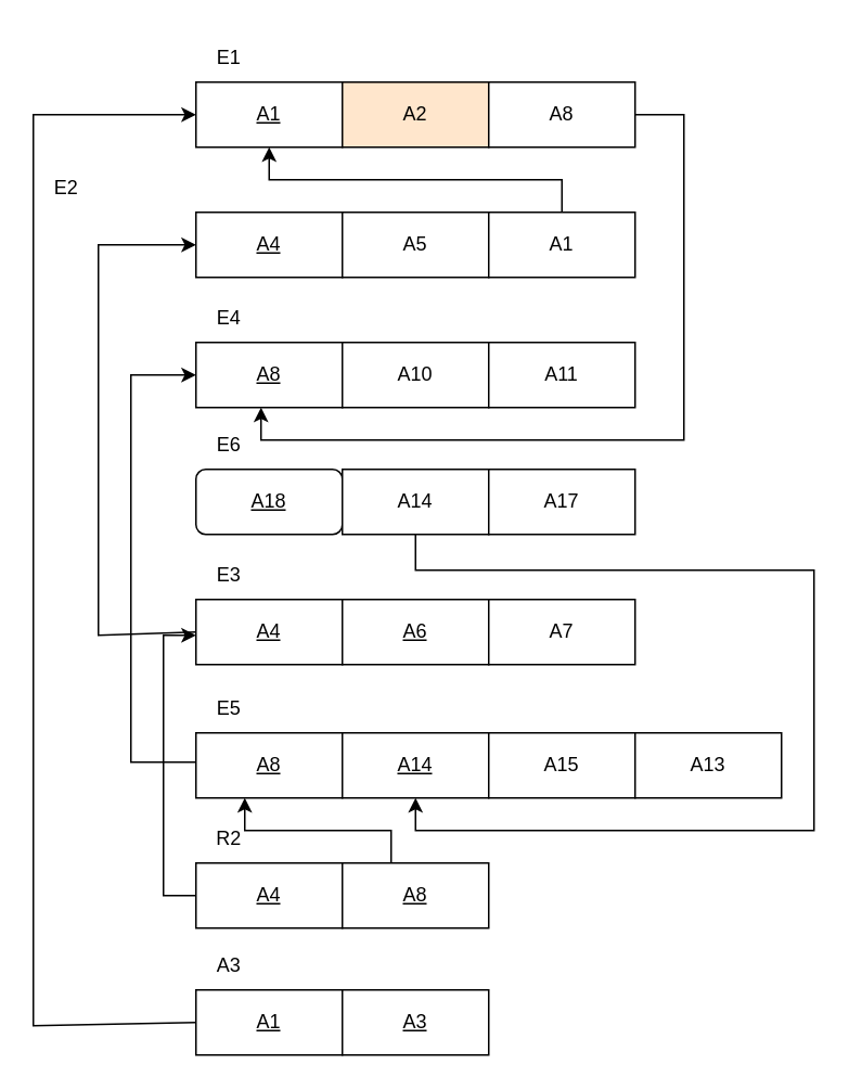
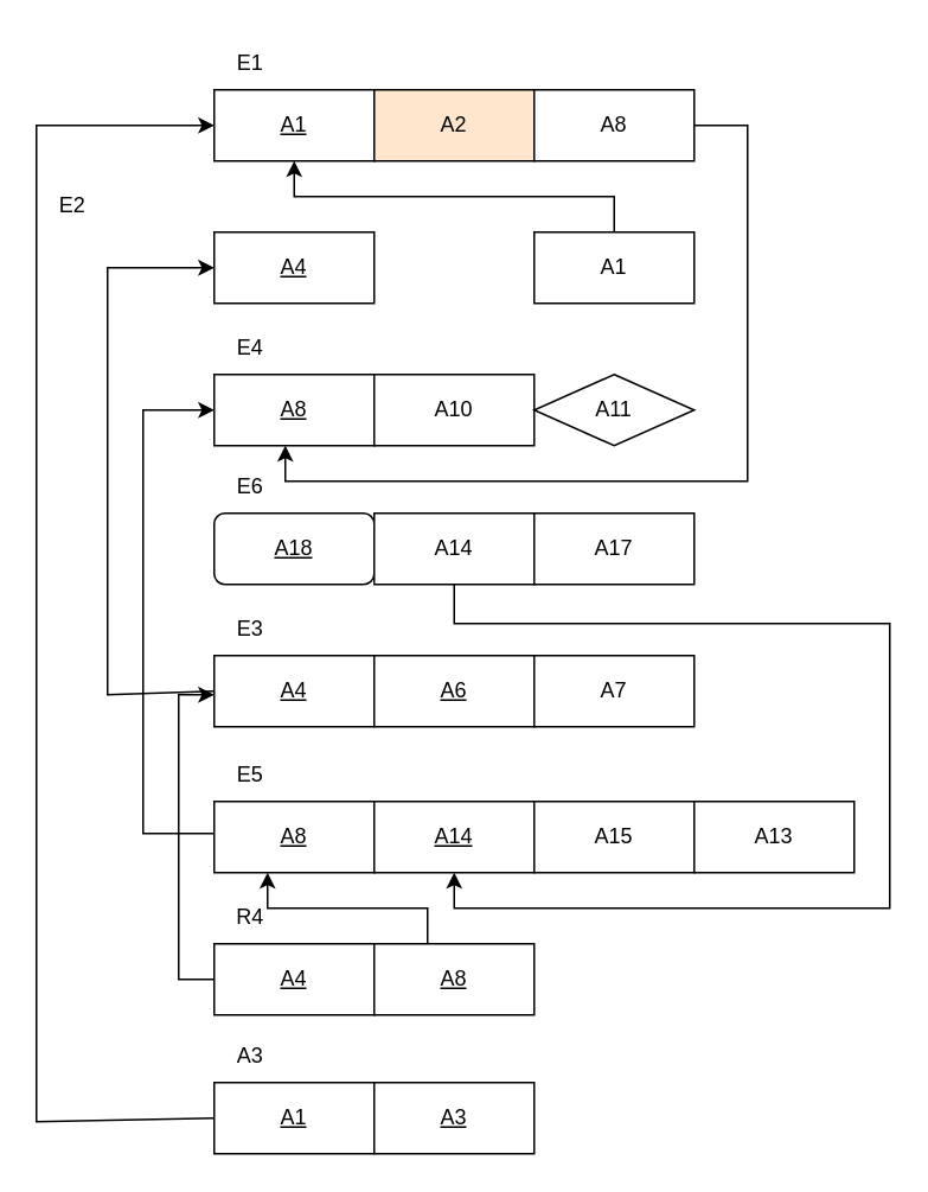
  <mxCell id="0" />
  <mxCell id="1" parent="0" />
  <mxCell id="2" value="&lt;u&gt;A1&lt;/u&gt;" style="rounded=0;whiteSpace=wrap;html=1;movable=1;resizable=1;rotatable=1;deletable=1;editable=1;locked=0;connectable=1;" vertex="1" parent="1"><mxGeometry x="120" y="50" width="90" height="40" as="geometry" /></mxCell>
  <mxCell id="3" value="A2" style="rounded=0;whiteSpace=wrap;html=1;movable=1;resizable=1;rotatable=1;deletable=1;editable=1;locked=0;connectable=1;fillColor=#ffe6cc;" vertex="1" parent="1"><mxGeometry x="210" y="50" width="90" height="40" as="geometry" /></mxCell>
  <mxCell id="4" value="E1" style="text;html=1;align=center;verticalAlign=middle;resizable=0;points=[];autosize=1;strokeColor=none;fillColor=none;" vertex="1" parent="1"><mxGeometry x="120" y="20" width="40" height="30" as="geometry" /></mxCell>
  <mxCell id="5" value="&lt;u&gt;A4&lt;/u&gt;" style="rounded=0;whiteSpace=wrap;html=1;movable=1;resizable=1;rotatable=1;deletable=1;editable=1;locked=0;connectable=1;" vertex="1" parent="1"><mxGeometry x="120" y="130" width="90" height="40" as="geometry" /></mxCell>
  <mxCell id="6" value="E2" style="text;html=1;align=center;verticalAlign=middle;resizable=0;points=[];autosize=1;strokeColor=none;fillColor=none;" vertex="1" parent="1"><mxGeometry x="20" y="100" width="40" height="30" as="geometry" /></mxCell>
- <mxCell id="7" value="A5" style="rounded=0;whiteSpace=wrap;html=1;movable=1;resizable=1;rotatable=1;deletable=1;editable=1;locked=0;connectable=1;" vertex="1" parent="1"><mxGeometry x="210" y="130" width="90" height="40" as="geometry" /></mxCell>
  <mxCell id="8" value="&lt;u&gt;A8&lt;/u&gt;" style="rounded=0;whiteSpace=wrap;html=1;movable=1;resizable=1;rotatable=1;deletable=1;editable=1;locked=0;connectable=1;" vertex="1" parent="1"><mxGeometry x="120" y="210" width="90" height="40" as="geometry" /></mxCell>
  <mxCell id="9" value="A10" style="rounded=0;whiteSpace=wrap;html=1;movable=1;resizable=1;rotatable=1;deletable=1;editable=1;locked=0;connectable=1;" vertex="1" parent="1"><mxGeometry x="210" y="210" width="90" height="40" as="geometry" /></mxCell>
  <mxCell id="10" value="E4" style="text;html=1;align=center;verticalAlign=middle;resizable=0;points=[];autosize=1;strokeColor=none;fillColor=none;" vertex="1" parent="1"><mxGeometry x="120" y="180" width="40" height="30" as="geometry" /></mxCell>
  <mxCell id="11" value="E6" style="text;html=1;align=center;verticalAlign=middle;resizable=0;points=[];autosize=1;strokeColor=none;fillColor=none;" vertex="1" parent="1"><mxGeometry x="120" y="258" width="40" height="30" as="geometry" /></mxCell>
  <mxCell id="12" value="&lt;u&gt;A18&lt;/u&gt;" style="whiteSpace=wrap;html=1;movable=1;resizable=1;rotatable=1;deletable=1;editable=1;locked=0;connectable=1;rounded=1;" vertex="1" parent="1"><mxGeometry x="120" y="288" width="90" height="40" as="geometry" /></mxCell>
- <mxCell id="13" value="A11" style="rounded=0;whiteSpace=wrap;html=1;movable=1;resizable=1;rotatable=1;deletable=1;editable=1;locked=0;connectable=1;" vertex="1" parent="1"><mxGeometry x="300" y="210" width="90" height="40" as="geometry" /></mxCell>
+ <mxCell id="13" value="A11" style="rhombus;whiteSpace=wrap;html=1;movable=1;resizable=1;rotatable=1;deletable=1;editable=1;locked=0;connectable=1;" vertex="1" parent="1"><mxGeometry x="300" y="210" width="90" height="40" as="geometry" /></mxCell>
  <mxCell id="14" value="E3" style="text;html=1;align=center;verticalAlign=middle;resizable=0;points=[];autosize=1;strokeColor=none;fillColor=none;" vertex="1" parent="1"><mxGeometry x="120" y="338" width="40" height="30" as="geometry" /></mxCell>
  <mxCell id="15" value="&lt;u&gt;A4&lt;/u&gt;" style="rounded=0;whiteSpace=wrap;html=1;movable=1;resizable=1;rotatable=1;deletable=1;editable=1;locked=0;connectable=1;" vertex="1" parent="1"><mxGeometry x="120" y="368" width="90" height="40" as="geometry" /></mxCell>
  <mxCell id="16" value="&lt;u&gt;A6&lt;/u&gt;" style="rounded=0;whiteSpace=wrap;html=1;movable=1;resizable=1;rotatable=1;deletable=1;editable=1;locked=0;connectable=1;" vertex="1" parent="1"><mxGeometry x="210" y="368" width="90" height="40" as="geometry" /></mxCell>
  <mxCell id="17" value="A7" style="rounded=0;whiteSpace=wrap;html=1;movable=1;resizable=1;rotatable=1;deletable=1;editable=1;locked=0;connectable=1;" vertex="1" parent="1"><mxGeometry x="300" y="368" width="90" height="40" as="geometry" /></mxCell>
  <mxCell id="18" value="" style="endArrow=classic;html=1;rounded=0;exitX=0;exitY=0.5;exitDx=0;exitDy=0;entryX=0;entryY=0.5;entryDx=0;entryDy=0;" edge="1" parent="1" source="15" target="5"><mxGeometry width="50" height="50" relative="1" as="geometry"><mxPoint x="150" y="210" as="sourcePoint" /><mxPoint x="60" y="390" as="targetPoint" /><Array as="points"><mxPoint x="60" y="390" /><mxPoint x="60" y="260" /><mxPoint x="60" y="150" /></Array></mxGeometry></mxCell>
  <mxCell id="19" value="E5" style="text;html=1;align=center;verticalAlign=middle;resizable=0;points=[];autosize=1;strokeColor=none;fillColor=none;" vertex="1" parent="1"><mxGeometry x="120" y="420" width="40" height="30" as="geometry" /></mxCell>
  <mxCell id="20" value="&lt;u&gt;A8&lt;/u&gt;" style="rounded=0;whiteSpace=wrap;html=1;movable=1;resizable=1;rotatable=1;deletable=1;editable=1;locked=0;connectable=1;" vertex="1" parent="1"><mxGeometry x="120" y="450" width="90" height="40" as="geometry" /></mxCell>
  <mxCell id="21" value="&lt;u&gt;A14&lt;/u&gt;" style="rounded=0;whiteSpace=wrap;html=1;movable=1;resizable=1;rotatable=1;deletable=1;editable=1;locked=0;connectable=1;" vertex="1" parent="1"><mxGeometry x="210" y="450" width="90" height="40" as="geometry" /></mxCell>
  <mxCell id="22" value="A15" style="rounded=0;whiteSpace=wrap;html=1;movable=1;resizable=1;rotatable=1;deletable=1;editable=1;locked=0;connectable=1;" vertex="1" parent="1"><mxGeometry x="300" y="450" width="90" height="40" as="geometry" /></mxCell>
  <mxCell id="23" value="" style="endArrow=classic;html=1;rounded=0;exitX=0;exitY=0.5;exitDx=0;exitDy=0;entryX=0;entryY=0.5;entryDx=0;entryDy=0;" edge="1" parent="1"><mxGeometry width="50" height="50" relative="1" as="geometry"><mxPoint x="120" y="468" as="sourcePoint" /><mxPoint x="120" y="230" as="targetPoint" /><Array as="points"><mxPoint x="80" y="468" /><mxPoint x="80" y="410" /><mxPoint x="80" y="280" /><mxPoint x="80" y="230" /></Array></mxGeometry></mxCell>
  <mxCell id="24" value="A8" style="rounded=0;whiteSpace=wrap;html=1;movable=1;resizable=1;rotatable=1;deletable=1;editable=1;locked=0;connectable=1;" vertex="1" parent="1"><mxGeometry x="300" y="50" width="90" height="40" as="geometry" /></mxCell>
  <mxCell id="25" value="" style="endArrow=classic;html=1;rounded=0;exitX=1;exitY=0.5;exitDx=0;exitDy=0;entryX=0.5;entryY=1;entryDx=0;entryDy=0;" edge="1" parent="1" source="24"><mxGeometry width="50" height="50" relative="1" as="geometry"><mxPoint x="385" y="70" as="sourcePoint" /><mxPoint x="160" y="250" as="targetPoint" /><Array as="points"><mxPoint x="420" y="70" /><mxPoint x="420" y="160" /><mxPoint x="420" y="270" /><mxPoint x="160" y="270" /></Array></mxGeometry></mxCell>
  <mxCell id="26" value="A1" style="rounded=0;whiteSpace=wrap;html=1;movable=1;resizable=1;rotatable=1;deletable=1;editable=1;locked=0;connectable=1;" vertex="1" parent="1"><mxGeometry x="300" y="130" width="90" height="40" as="geometry" /></mxCell>
  <mxCell id="27" value="" style="endArrow=classic;html=1;rounded=0;exitX=0.5;exitY=0;exitDx=0;exitDy=0;entryX=0.5;entryY=1;entryDx=0;entryDy=0;" edge="1" parent="1" source="26" target="2"><mxGeometry width="50" height="50" relative="1" as="geometry"><mxPoint x="210" y="310" as="sourcePoint" /><mxPoint x="260" y="260" as="targetPoint" /><Array as="points"><mxPoint x="345" y="110" /><mxPoint x="165" y="110" /></Array></mxGeometry></mxCell>
  <mxCell id="28" value="A14" style="rounded=0;whiteSpace=wrap;html=1;movable=1;resizable=1;rotatable=1;deletable=1;editable=1;locked=0;connectable=1;" vertex="1" parent="1"><mxGeometry x="210" y="288" width="90" height="40" as="geometry" /></mxCell>
  <mxCell id="29" value="A17" style="rounded=0;whiteSpace=wrap;html=1;movable=1;resizable=1;rotatable=1;deletable=1;editable=1;locked=0;connectable=1;" vertex="1" parent="1"><mxGeometry x="300" y="288" width="90" height="40" as="geometry" /></mxCell>
  <mxCell id="30" value="" style="endArrow=classic;html=1;rounded=0;exitX=0.5;exitY=1;exitDx=0;exitDy=0;entryX=0.5;entryY=1;entryDx=0;entryDy=0;" edge="1" parent="1" source="28" target="21"><mxGeometry width="50" height="50" relative="1" as="geometry"><mxPoint x="210" y="310" as="sourcePoint" /><mxPoint x="260" y="260" as="targetPoint" /><Array as="points"><mxPoint x="255" y="350" /><mxPoint x="420" y="350" /><mxPoint x="500" y="350" /><mxPoint x="500" y="410" /><mxPoint x="500" y="510" /><mxPoint x="420" y="510" /><mxPoint x="255" y="510" /></Array></mxGeometry></mxCell>
  <mxCell id="31" value="A13" style="rounded=0;whiteSpace=wrap;html=1;movable=1;resizable=1;rotatable=1;deletable=1;editable=1;locked=0;connectable=1;" vertex="1" parent="1"><mxGeometry x="390" y="450" width="90" height="40" as="geometry" /></mxCell>
- <mxCell id="32" value="R2" style="text;html=1;align=center;verticalAlign=middle;resizable=0;points=[];autosize=1;strokeColor=none;fillColor=none;" vertex="1" parent="1"><mxGeometry x="120" y="500" width="40" height="30" as="geometry" /></mxCell>
+ <mxCell id="32" value="R4" style="text;html=1;align=center;verticalAlign=middle;resizable=0;points=[];autosize=1;strokeColor=none;fillColor=none;" vertex="1" parent="1"><mxGeometry x="120" y="500" width="40" height="30" as="geometry" /></mxCell>
  <mxCell id="33" value="&lt;u&gt;A4&lt;/u&gt;" style="rounded=0;whiteSpace=wrap;html=1;movable=1;resizable=1;rotatable=1;deletable=1;editable=1;locked=0;connectable=1;" vertex="1" parent="1"><mxGeometry x="120" y="530" width="90" height="40" as="geometry" /></mxCell>
  <mxCell id="34" value="&lt;u&gt;A8&lt;/u&gt;" style="rounded=0;whiteSpace=wrap;html=1;movable=1;resizable=1;rotatable=1;deletable=1;editable=1;locked=0;connectable=1;" vertex="1" parent="1"><mxGeometry x="210" y="530" width="90" height="40" as="geometry" /></mxCell>
  <mxCell id="35" value="" style="endArrow=classic;html=1;rounded=0;exitX=0;exitY=0.5;exitDx=0;exitDy=0;" edge="1" parent="1" source="33"><mxGeometry width="50" height="50" relative="1" as="geometry"><mxPoint x="240" y="330" as="sourcePoint" /><mxPoint x="120" y="390" as="targetPoint" /><Array as="points"><mxPoint x="100" y="550" /><mxPoint x="100" y="480" /><mxPoint x="100" y="390" /></Array></mxGeometry></mxCell>
  <mxCell id="36" value="" style="endArrow=classic;html=1;rounded=0;exitX=0.5;exitY=0;exitDx=0;exitDy=0;entryX=0.5;entryY=1;entryDx=0;entryDy=0;" edge="1" parent="1"><mxGeometry width="50" height="50" relative="1" as="geometry"><mxPoint x="240" y="530" as="sourcePoint" /><mxPoint x="150" y="490" as="targetPoint" /><Array as="points"><mxPoint x="240" y="510" /><mxPoint x="150" y="510" /></Array></mxGeometry></mxCell>
  <mxCell id="37" value="A3" style="text;html=1;align=center;verticalAlign=middle;resizable=0;points=[];autosize=1;strokeColor=none;fillColor=none;" vertex="1" parent="1"><mxGeometry x="120" y="578" width="40" height="30" as="geometry" /></mxCell>
  <mxCell id="38" value="&lt;u&gt;A1&lt;/u&gt;" style="rounded=0;whiteSpace=wrap;html=1;movable=1;resizable=1;rotatable=1;deletable=1;editable=1;locked=0;connectable=1;" vertex="1" parent="1"><mxGeometry x="120" y="608" width="90" height="40" as="geometry" /></mxCell>
  <mxCell id="39" value="&lt;u&gt;A3&lt;/u&gt;" style="rounded=0;whiteSpace=wrap;html=1;movable=1;resizable=1;rotatable=1;deletable=1;editable=1;locked=0;connectable=1;" vertex="1" parent="1"><mxGeometry x="210" y="608" width="90" height="40" as="geometry" /></mxCell>
  <mxCell id="40" value="" style="endArrow=classic;html=1;rounded=0;exitX=0;exitY=0.5;exitDx=0;exitDy=0;entryX=0;entryY=0.5;entryDx=0;entryDy=0;" edge="1" parent="1" source="38" target="2"><mxGeometry width="50" height="50" relative="1" as="geometry"><mxPoint x="200" y="330" as="sourcePoint" /><mxPoint x="250" y="280" as="targetPoint" /><Array as="points"><mxPoint x="20" y="630" /><mxPoint x="20" y="350" /><mxPoint x="20" y="70" /></Array></mxGeometry></mxCell>
